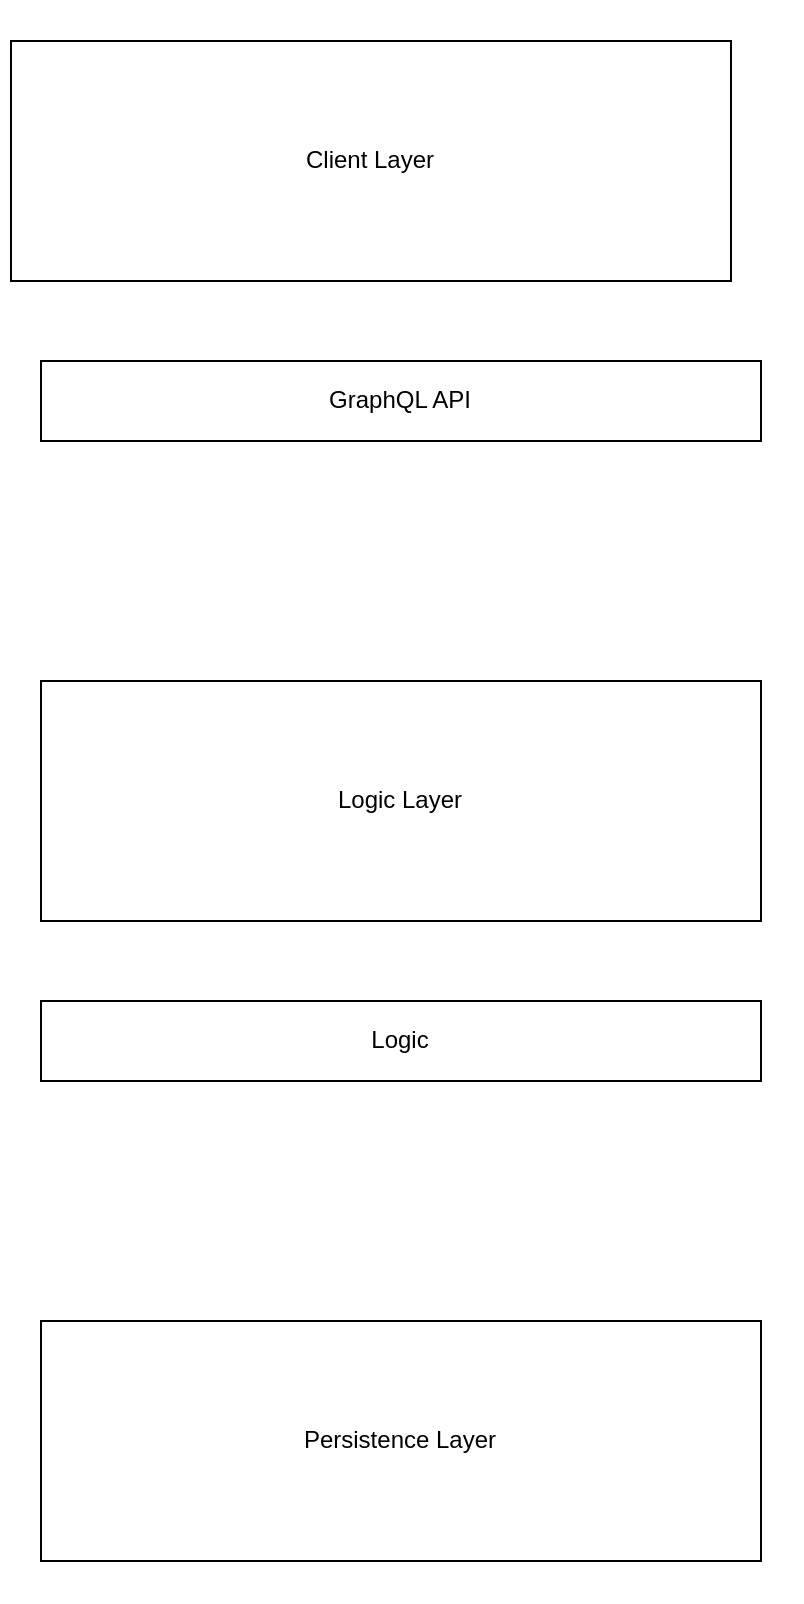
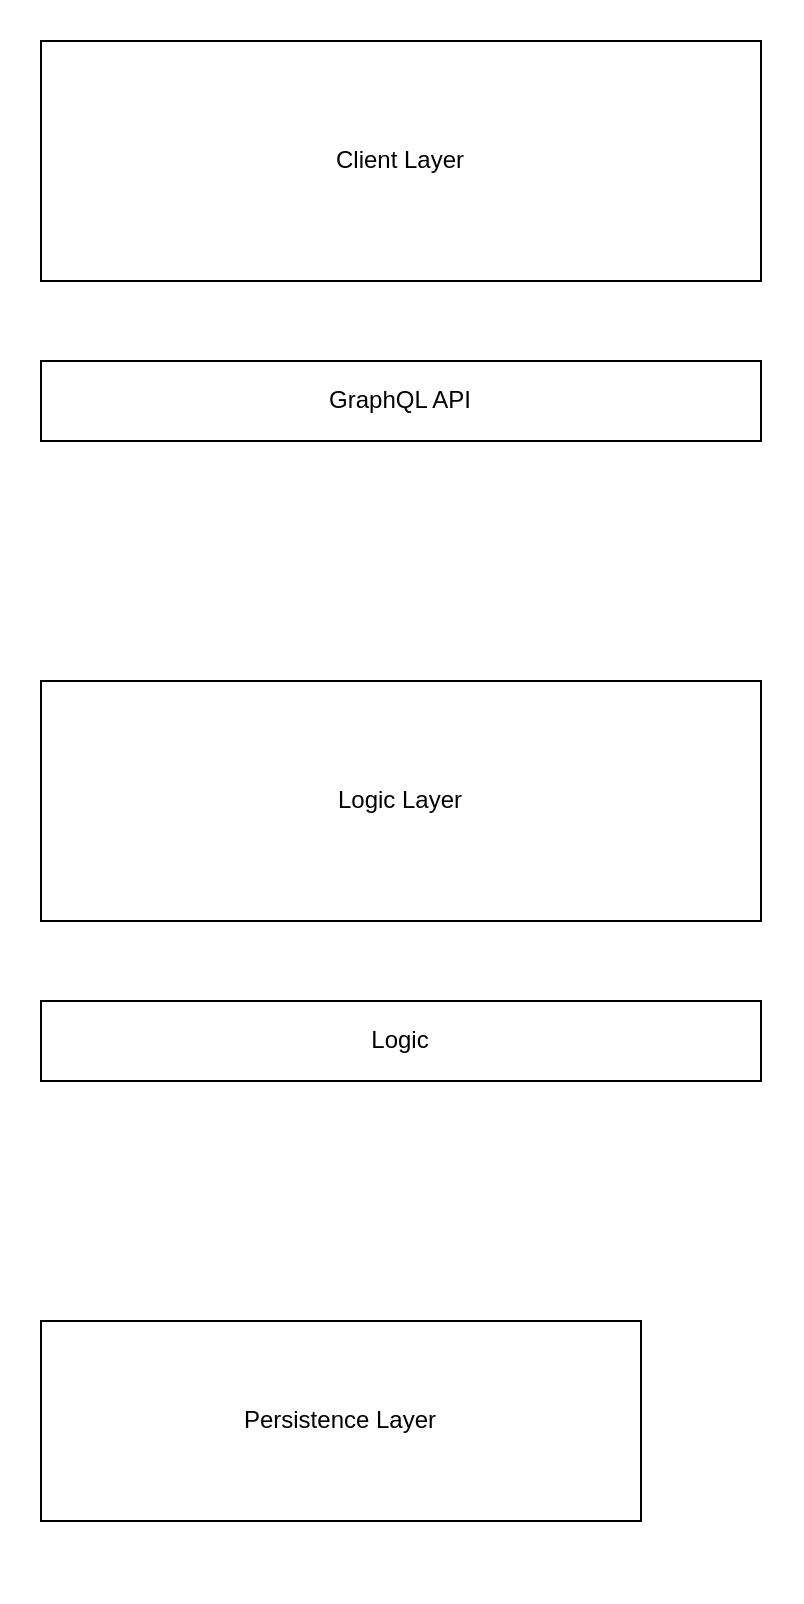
  <mxCell id="0" />
  <mxCell id="1" parent="0" />
- <mxCell id="2" value="Persistence Layer" style="rounded=0;whiteSpace=wrap;html=1;" vertex="1" parent="1"><mxGeometry x="20" y="660" width="360" height="120" as="geometry" /></mxCell>
+ <mxCell id="2" value="Persistence Layer" style="rounded=0;whiteSpace=wrap;html=1;" vertex="1" parent="1"><mxGeometry x="20" y="660" width="300" height="100" as="geometry" /></mxCell>
  <mxCell id="3" value="Logic Layer" style="rounded=0;whiteSpace=wrap;html=1;" vertex="1" parent="1"><mxGeometry x="20" y="340" width="360" height="120" as="geometry" /></mxCell>
- <mxCell id="4" value="Client Layer" style="rounded=0;whiteSpace=wrap;html=1;" vertex="1" parent="1"><mxGeometry x="5" y="20" width="360" height="120" as="geometry" /></mxCell>
+ <mxCell id="4" value="Client Layer" style="rounded=0;whiteSpace=wrap;html=1;" vertex="1" parent="1"><mxGeometry x="20" y="20" width="360" height="120" as="geometry" /></mxCell>
  <mxCell id="5" value="GraphQL API" style="rounded=0;whiteSpace=wrap;html=1;" vertex="1" parent="1"><mxGeometry x="20" y="180" width="360" height="40" as="geometry" /></mxCell>
  <mxCell id="6" value="Logic" style="rounded=0;whiteSpace=wrap;html=1;" vertex="1" parent="1"><mxGeometry x="20" y="500" width="360" height="40" as="geometry" /></mxCell>
